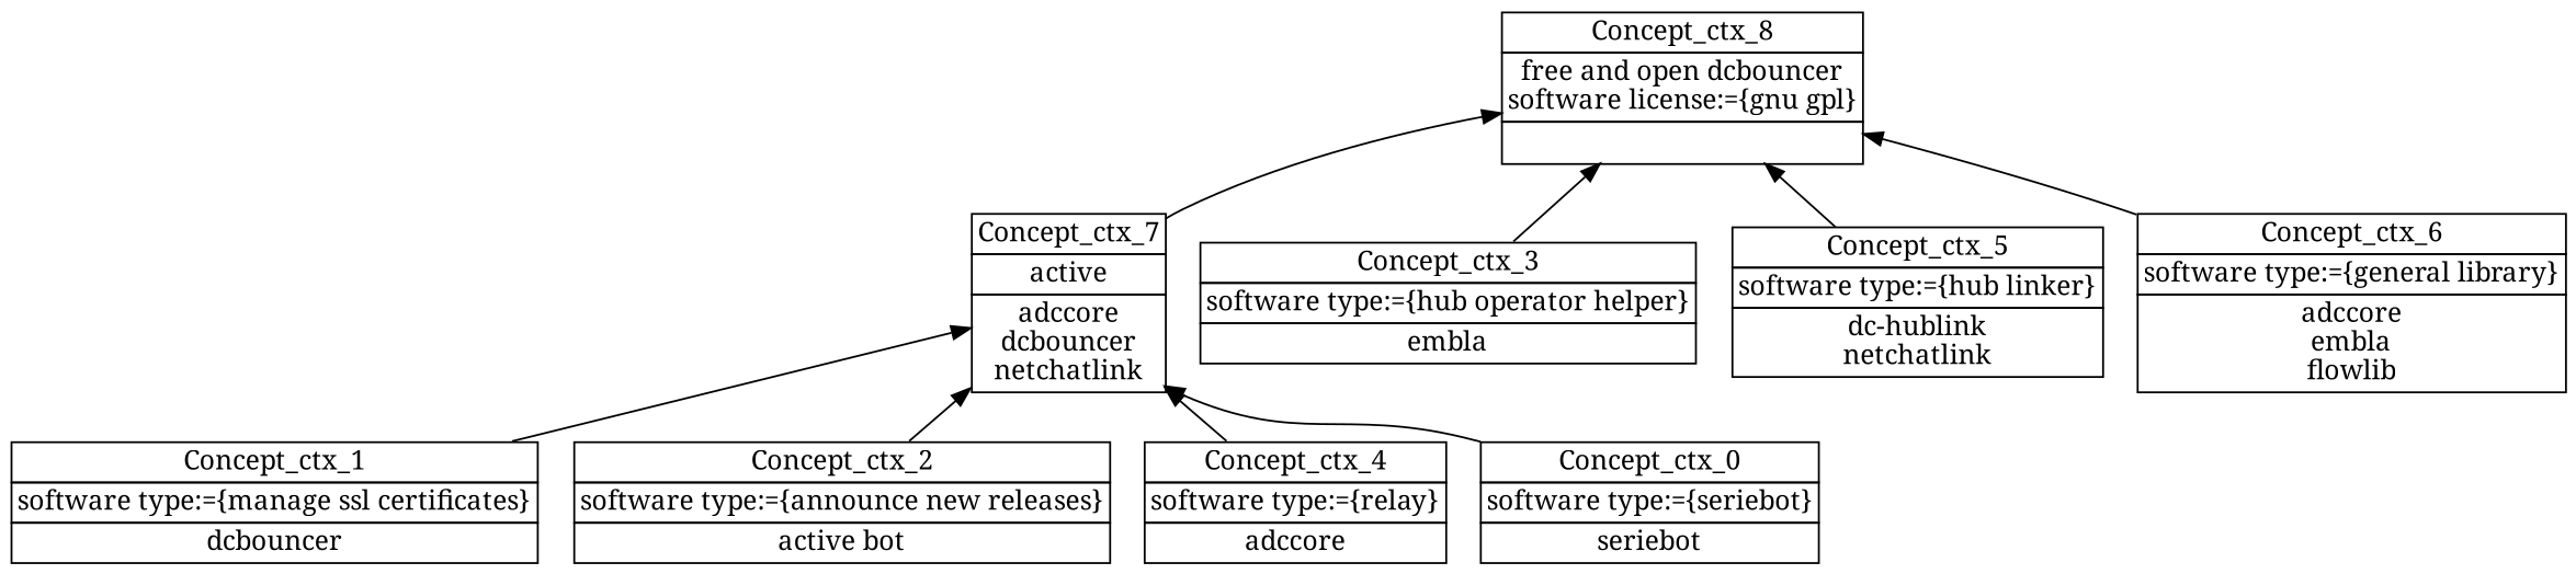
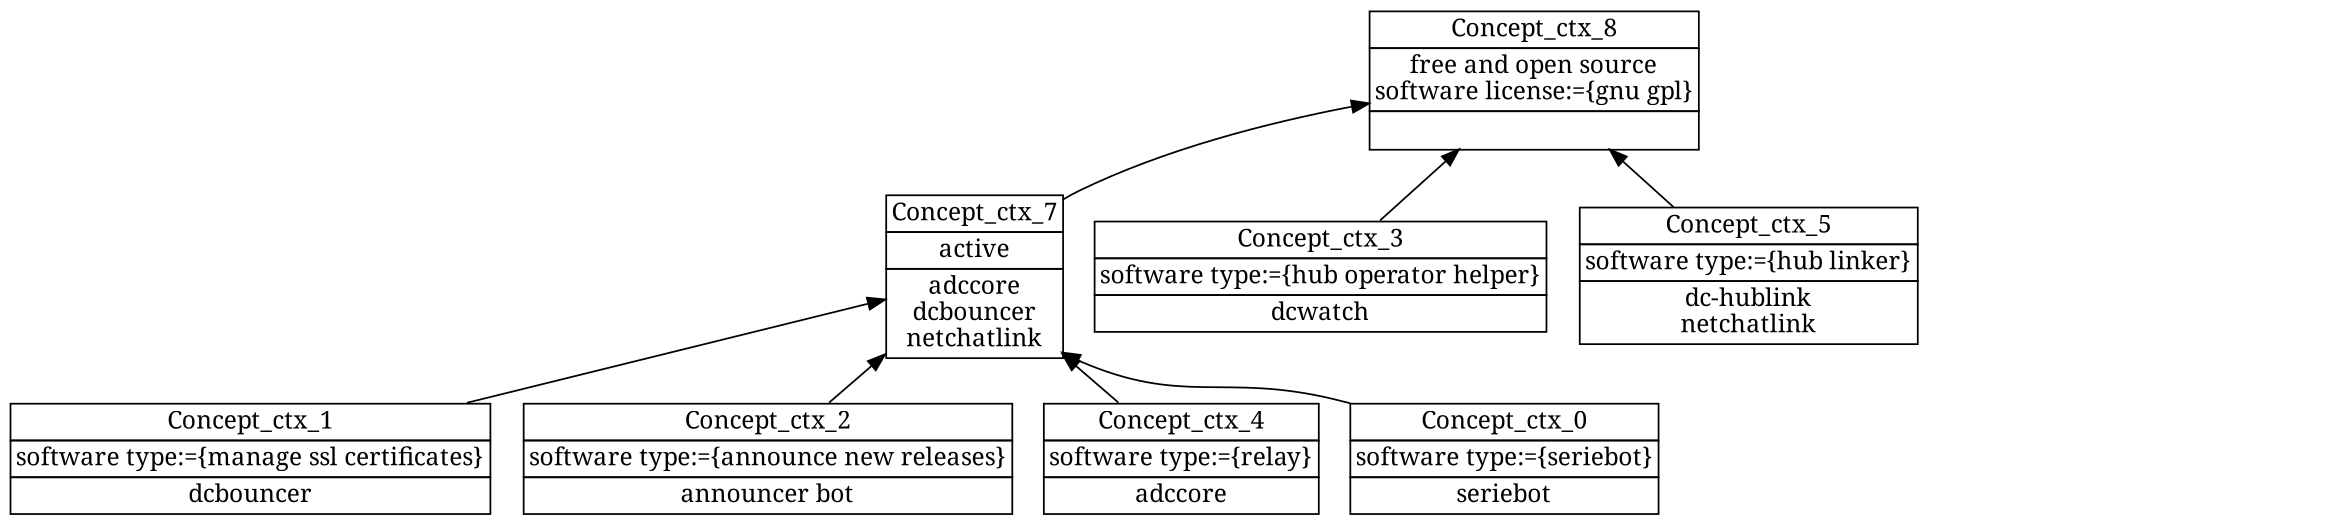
  digraph {
    fontname="Noto Serif"
    nodesep=0.2
    rankdir=BT
    ranksep=0.3
    node [fontname="Noto Serif" margin="0.03,0.03" shape=none]
    edge [fontname="Noto Serif" headport=p tailport=p]
    n1 [label=<<table border="0" cellborder="1" cellspacing="0" port="p"><tr><td>Concept_ctx_1</td></tr><tr><td>software type:={manage ssl certificates}<br/></td></tr><tr><td>dcbouncer<br/></td></tr></table>>]
    n2 [label=<<table border="0" cellborder="1" cellspacing="0" port="p"><tr><td>Concept_ctx_7</td></tr><tr><td>active<br/></td></tr><tr><td>adccore<br/>dcbouncer<br/>netchatlink<br/></td></tr></table>>]
-   n3 [label=<<table border="0" cellborder="1" cellspacing="0" port="p"><tr><td>Concept_ctx_8</td></tr><tr><td>free and open dcbouncer<br/>software license:={gnu gpl}<br/></td></tr><tr><td><br/></td></tr></table>>]
-   n4 [label=<<table border="0" cellborder="1" cellspacing="0" port="p"><tr><td>Concept_ctx_2</td></tr><tr><td>software type:={announce new releases}<br/></td></tr><tr><td>active bot<br/></td></tr></table>>]
+   n3 [label=<<table border="0" cellborder="1" cellspacing="0" port="p"><tr><td>Concept_ctx_8</td></tr><tr><td>free and open source<br/>software license:={gnu gpl}<br/></td></tr><tr><td><br/></td></tr></table>>]
+   n4 [label=<<table border="0" cellborder="1" cellspacing="0" port="p"><tr><td>Concept_ctx_2</td></tr><tr><td>software type:={announce new releases}<br/></td></tr><tr><td>announcer bot<br/></td></tr></table>>]
    n5 [label=<<table border="0" cellborder="1" cellspacing="0" port="p"><tr><td>Concept_ctx_4</td></tr><tr><td>software type:={relay}<br/></td></tr><tr><td>adccore<br/></td></tr></table>>]
    n6 [label=<<table border="0" cellborder="1" cellspacing="0" port="p"><tr><td>Concept_ctx_0</td></tr><tr><td>software type:={seriebot}<br/></td></tr><tr><td>seriebot<br/></td></tr></table>>]
-   n7 [label=<<table border="0" cellborder="1" cellspacing="0" port="p"><tr><td>Concept_ctx_3</td></tr><tr><td>software type:={hub operator helper}<br/></td></tr><tr><td>embla<br/></td></tr></table>>]
+   n7 [label=<<table border="0" cellborder="1" cellspacing="0" port="p"><tr><td>Concept_ctx_3</td></tr><tr><td>software type:={hub operator helper}<br/></td></tr><tr><td>dcwatch<br/></td></tr></table>>]
    n8 [label=<<table border="0" cellborder="1" cellspacing="0" port="p"><tr><td>Concept_ctx_5</td></tr><tr><td>software type:={hub linker}<br/></td></tr><tr><td>dc-hublink<br/>netchatlink<br/></td></tr></table>>]
-   n9 [label=<<table border="0" cellborder="1" cellspacing="0" port="p"><tr><td>Concept_ctx_6</td></tr><tr><td>software type:={general library}<br/></td></tr><tr><td>adccore<br/>embla<br/>flowlib<br/></td></tr></table>>]
    n1 -> n2
    n2 -> n3
    n4 -> n2
    n5 -> n2
    n6 -> n2
    n7 -> n3
    n8 -> n3
-   n9 -> n3
  }
